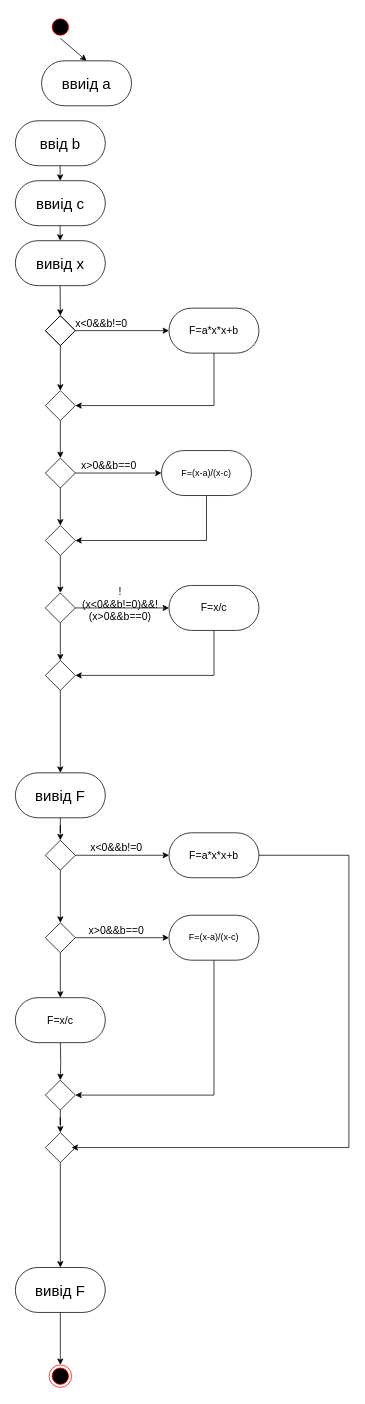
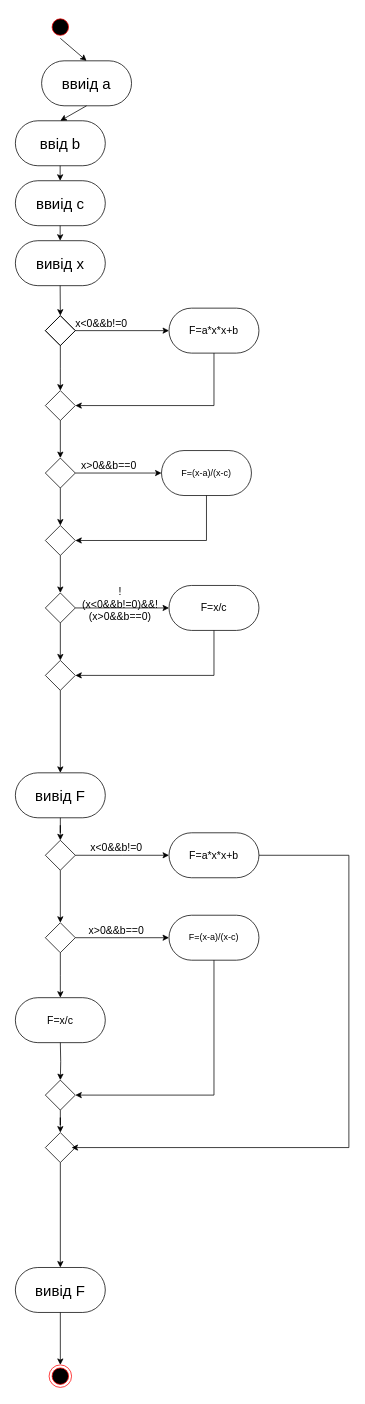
  <mxCell id="0" />
  <mxCell id="1" parent="0" />
  <mxCell id="2" value="" style="ellipse;html=1;shape=startState;fillColor=#000000;strokeColor=#ff0000;fontFamily=Helvetica;fontSize=20;" parent="1" vertex="1"><mxGeometry x="65" y="20" width="30" height="30" as="geometry" /></mxCell>
  <mxCell id="3" value="ввиід а" style="rounded=1;whiteSpace=wrap;html=1;fillColor=none;fontFamily=Helvetica;fontSize=20;arcSize=50;" parent="1" vertex="1"><mxGeometry x="55" y="80" width="120" height="60" as="geometry" /></mxCell>
  <mxCell id="4" value="" style="edgeStyle=orthogonalEdgeStyle;rounded=0;orthogonalLoop=1;jettySize=auto;html=1;fontFamily=Helvetica;fontSize=15;" parent="1" source="5" edge="1"><mxGeometry relative="1" as="geometry"><mxPoint x="80" y="520" as="targetPoint" /></mxGeometry></mxCell>
  <mxCell id="5" value="" style="rhombus;whiteSpace=wrap;html=1;fillColor=none;fontFamily=Helvetica;fontSize=15;" parent="1" vertex="1"><mxGeometry x="60" y="420" width="40" height="40" as="geometry" /></mxCell>
  <mxCell id="6" style="edgeStyle=orthogonalEdgeStyle;rounded=0;orthogonalLoop=1;jettySize=auto;html=1;entryX=0;entryY=0.5;entryDx=0;entryDy=0;fontFamily=Helvetica;fontSize=14;" parent="1" source="7" target="11" edge="1"><mxGeometry relative="1" as="geometry" /></mxCell>
  <mxCell id="7" value="" style="rhombus;whiteSpace=wrap;html=1;fillColor=none;fontFamily=Helvetica;fontSize=15;" parent="1" vertex="1"><mxGeometry x="60" y="420" width="40" height="40" as="geometry" /></mxCell>
  <mxCell id="8" value="" style="edgeStyle=orthogonalEdgeStyle;rounded=0;orthogonalLoop=1;jettySize=auto;html=1;fontFamily=Helvetica;fontSize=14;" parent="1" source="9" target="15" edge="1"><mxGeometry relative="1" as="geometry" /></mxCell>
  <mxCell id="9" value="" style="rhombus;whiteSpace=wrap;html=1;fillColor=none;fontFamily=Helvetica;fontSize=15;" parent="1" vertex="1"><mxGeometry x="60" y="520" width="40" height="40" as="geometry" /></mxCell>
  <mxCell id="10" style="edgeStyle=orthogonalEdgeStyle;rounded=0;orthogonalLoop=1;jettySize=auto;html=1;fontFamily=Helvetica;fontSize=14;entryX=1;entryY=0.5;entryDx=0;entryDy=0;" parent="1" source="11" target="9" edge="1"><mxGeometry relative="1" as="geometry"><mxPoint x="285" y="540" as="targetPoint" /><Array as="points"><mxPoint x="285" y="540" /></Array></mxGeometry></mxCell>
  <mxCell id="11" value="F=a*x*x+b" style="rounded=1;whiteSpace=wrap;html=1;fillColor=none;fontFamily=Helvetica;fontSize=14;arcSize=50;" parent="1" vertex="1"><mxGeometry x="225" y="410" width="120" height="60" as="geometry" /></mxCell>
  <mxCell id="12" value="x&amp;lt;0&amp;amp;&amp;amp;b!=0" style="text;html=1;strokeColor=none;fillColor=none;align=center;verticalAlign=middle;whiteSpace=wrap;rounded=0;fontFamily=Helvetica;fontSize=14;" parent="1" vertex="1"><mxGeometry x="115" y="420" width="40" height="20" as="geometry" /></mxCell>
  <mxCell id="13" value="" style="edgeStyle=orthogonalEdgeStyle;rounded=0;orthogonalLoop=1;jettySize=auto;html=1;fontFamily=Helvetica;fontSize=14;" parent="1" source="15" target="17" edge="1"><mxGeometry relative="1" as="geometry" /></mxCell>
  <mxCell id="14" value="" style="edgeStyle=orthogonalEdgeStyle;rounded=0;orthogonalLoop=1;jettySize=auto;html=1;fontFamily=Helvetica;fontSize=14;" parent="1" source="15" target="24" edge="1"><mxGeometry relative="1" as="geometry" /></mxCell>
  <mxCell id="15" value="" style="rhombus;whiteSpace=wrap;html=1;fillColor=none;fontFamily=Helvetica;fontSize=15;" parent="1" vertex="1"><mxGeometry x="60" y="610" width="40" height="40" as="geometry" /></mxCell>
  <mxCell id="16" value="" style="edgeStyle=orthogonalEdgeStyle;rounded=0;orthogonalLoop=1;jettySize=auto;html=1;fontFamily=Helvetica;fontSize=14;" parent="1" source="17" target="20" edge="1"><mxGeometry relative="1" as="geometry" /></mxCell>
  <mxCell id="17" value="" style="rhombus;whiteSpace=wrap;html=1;fillColor=none;fontFamily=Helvetica;fontSize=15;" parent="1" vertex="1"><mxGeometry x="60" y="700" width="40" height="40" as="geometry" /></mxCell>
  <mxCell id="18" value="" style="edgeStyle=orthogonalEdgeStyle;rounded=0;orthogonalLoop=1;jettySize=auto;html=1;fontFamily=Helvetica;fontSize=14;" parent="1" source="20" target="22" edge="1"><mxGeometry relative="1" as="geometry" /></mxCell>
  <mxCell id="19" style="edgeStyle=orthogonalEdgeStyle;rounded=0;orthogonalLoop=1;jettySize=auto;html=1;entryX=0;entryY=0.5;entryDx=0;entryDy=0;fontFamily=Helvetica;fontSize=14;" parent="1" source="20" target="26" edge="1"><mxGeometry relative="1" as="geometry" /></mxCell>
  <mxCell id="20" value="" style="rhombus;whiteSpace=wrap;html=1;fillColor=none;fontFamily=Helvetica;fontSize=15;" parent="1" vertex="1"><mxGeometry x="60" y="790" width="40" height="40" as="geometry" /></mxCell>
  <mxCell id="21" value="" style="edgeStyle=orthogonalEdgeStyle;rounded=0;orthogonalLoop=1;jettySize=auto;html=1;fontFamily=Helvetica;fontSize=12;entryX=0.5;entryY=0;entryDx=0;entryDy=0;" parent="1" source="22" target="30" edge="1"><mxGeometry relative="1" as="geometry"><mxPoint x="80" y="940" as="targetPoint" /></mxGeometry></mxCell>
  <mxCell id="22" value="" style="rhombus;whiteSpace=wrap;html=1;fillColor=none;fontFamily=Helvetica;fontSize=15;" parent="1" vertex="1"><mxGeometry x="60" y="880" width="40" height="40" as="geometry" /></mxCell>
  <mxCell id="23" style="edgeStyle=orthogonalEdgeStyle;rounded=0;orthogonalLoop=1;jettySize=auto;html=1;entryX=1;entryY=0.5;entryDx=0;entryDy=0;fontFamily=Helvetica;fontSize=14;" parent="1" source="24" target="17" edge="1"><mxGeometry relative="1" as="geometry"><Array as="points"><mxPoint x="275" y="720" /></Array></mxGeometry></mxCell>
  <mxCell id="24" value="F=(x-a)/(x-c)" style="rounded=1;whiteSpace=wrap;html=1;fillColor=none;fontFamily=Helvetica;fontSize=12;arcSize=50;" parent="1" vertex="1"><mxGeometry x="215" y="600" width="120" height="60" as="geometry" /></mxCell>
  <mxCell id="25" style="edgeStyle=orthogonalEdgeStyle;rounded=0;orthogonalLoop=1;jettySize=auto;html=1;entryX=1;entryY=0.5;entryDx=0;entryDy=0;fontFamily=Helvetica;fontSize=14;" parent="1" source="26" target="22" edge="1"><mxGeometry relative="1" as="geometry"><Array as="points"><mxPoint x="285" y="900" /></Array></mxGeometry></mxCell>
  <mxCell id="26" value="F=x/c" style="rounded=1;whiteSpace=wrap;html=1;fillColor=none;fontFamily=Helvetica;fontSize=14;arcSize=50;" parent="1" vertex="1"><mxGeometry x="225" y="780" width="120" height="60" as="geometry" /></mxCell>
  <mxCell id="27" value="x&amp;gt;0&amp;amp;&amp;amp;b==0" style="text;html=1;strokeColor=none;fillColor=none;align=center;verticalAlign=middle;whiteSpace=wrap;rounded=0;fontFamily=Helvetica;fontSize=14;" parent="1" vertex="1"><mxGeometry x="125" y="610" width="40" height="20" as="geometry" /></mxCell>
  <mxCell id="28" value="!(x&amp;lt;0&amp;amp;&amp;amp;b!=0)&amp;amp;&amp;amp;!(x&amp;gt;0&amp;amp;&amp;amp;b==0)" style="text;html=1;strokeColor=none;fillColor=none;align=center;verticalAlign=middle;whiteSpace=wrap;rounded=0;fontFamily=Helvetica;fontSize=14;" parent="1" vertex="1"><mxGeometry x="115" y="795" width="90" height="20" as="geometry" /></mxCell>
  <mxCell id="29" value="" style="edgeStyle=orthogonalEdgeStyle;rounded=0;orthogonalLoop=1;jettySize=auto;html=1;fontFamily=Helvetica;fontSize=12;" parent="1" source="30" target="33" edge="1"><mxGeometry relative="1" as="geometry" /></mxCell>
  <mxCell id="30" value="вивід F" style="rounded=1;whiteSpace=wrap;html=1;fillColor=none;fontFamily=Helvetica;fontSize=20;arcSize=50;" parent="1" vertex="1"><mxGeometry x="20" y="1030" width="120" height="60" as="geometry" /></mxCell>
  <mxCell id="31" style="edgeStyle=orthogonalEdgeStyle;rounded=0;orthogonalLoop=1;jettySize=auto;html=1;entryX=0;entryY=0.5;entryDx=0;entryDy=0;fontFamily=Helvetica;fontSize=12;" parent="1" source="33" edge="1"><mxGeometry relative="1" as="geometry"><mxPoint x="225" y="1140" as="targetPoint" /></mxGeometry></mxCell>
  <mxCell id="32" value="" style="edgeStyle=orthogonalEdgeStyle;rounded=0;orthogonalLoop=1;jettySize=auto;html=1;fontFamily=Helvetica;fontSize=12;" parent="1" source="33" target="37" edge="1"><mxGeometry relative="1" as="geometry" /></mxCell>
  <mxCell id="33" value="" style="rhombus;whiteSpace=wrap;html=1;fillColor=none;fontFamily=Helvetica;fontSize=15;" parent="1" vertex="1"><mxGeometry x="60" y="1120" width="40" height="40" as="geometry" /></mxCell>
  <mxCell id="34" style="edgeStyle=orthogonalEdgeStyle;rounded=0;orthogonalLoop=1;jettySize=auto;html=1;fontFamily=Helvetica;fontSize=12;" parent="1" edge="1"><mxGeometry relative="1" as="geometry"><mxPoint x="95" y="1530" as="targetPoint" /><Array as="points"><mxPoint x="465" y="1140" /><mxPoint x="465" y="1530" /></Array><mxPoint x="345" y="1140" as="sourcePoint" /></mxGeometry></mxCell>
  <mxCell id="35" style="edgeStyle=orthogonalEdgeStyle;rounded=0;orthogonalLoop=1;jettySize=auto;html=1;entryX=0;entryY=0.5;entryDx=0;entryDy=0;fontFamily=Helvetica;fontSize=12;" parent="1" source="37" edge="1"><mxGeometry relative="1" as="geometry"><mxPoint x="225" y="1250" as="targetPoint" /></mxGeometry></mxCell>
  <mxCell id="36" value="" style="edgeStyle=orthogonalEdgeStyle;rounded=0;orthogonalLoop=1;jettySize=auto;html=1;fontFamily=Helvetica;fontSize=12;" parent="1" source="37" edge="1"><mxGeometry relative="1" as="geometry"><mxPoint x="80" y="1330" as="targetPoint" /></mxGeometry></mxCell>
  <mxCell id="37" value="" style="rhombus;whiteSpace=wrap;html=1;fillColor=none;fontFamily=Helvetica;fontSize=15;" parent="1" vertex="1"><mxGeometry x="60" y="1230" width="40" height="40" as="geometry" /></mxCell>
  <mxCell id="38" style="edgeStyle=orthogonalEdgeStyle;rounded=0;orthogonalLoop=1;jettySize=auto;html=1;fontFamily=Helvetica;fontSize=12;entryX=1;entryY=0.5;entryDx=0;entryDy=0;" parent="1" target="41" edge="1"><mxGeometry relative="1" as="geometry"><mxPoint x="285" y="1470" as="targetPoint" /><Array as="points"><mxPoint x="285" y="1460" /></Array><mxPoint x="285" y="1280" as="sourcePoint" /></mxGeometry></mxCell>
  <mxCell id="39" value="" style="edgeStyle=orthogonalEdgeStyle;rounded=0;orthogonalLoop=1;jettySize=auto;html=1;fontFamily=Helvetica;fontSize=12;" parent="1" target="41" edge="1"><mxGeometry relative="1" as="geometry"><mxPoint x="80" y="1390" as="sourcePoint" /></mxGeometry></mxCell>
  <mxCell id="40" value="" style="edgeStyle=orthogonalEdgeStyle;rounded=0;orthogonalLoop=1;jettySize=auto;html=1;fontFamily=Helvetica;fontSize=12;" parent="1" source="41" target="42" edge="1"><mxGeometry relative="1" as="geometry" /></mxCell>
  <mxCell id="41" value="" style="rhombus;whiteSpace=wrap;html=1;fillColor=none;fontFamily=Helvetica;fontSize=15;" parent="1" vertex="1"><mxGeometry x="60" y="1440" width="40" height="40" as="geometry" /></mxCell>
  <mxCell id="42" value="" style="rhombus;whiteSpace=wrap;html=1;fillColor=none;fontFamily=Helvetica;fontSize=15;" parent="1" vertex="1"><mxGeometry x="60" y="1510" width="40" height="40" as="geometry" /></mxCell>
  <mxCell id="43" value="" style="edgeStyle=orthogonalEdgeStyle;rounded=0;orthogonalLoop=1;jettySize=auto;html=1;fontFamily=Helvetica;fontSize=12;exitX=0.5;exitY=1;exitDx=0;exitDy=0;" parent="1" source="42" target="45" edge="1"><mxGeometry relative="1" as="geometry"><mxPoint x="80" y="1650" as="sourcePoint" /></mxGeometry></mxCell>
  <mxCell id="44" value="" style="edgeStyle=orthogonalEdgeStyle;rounded=0;orthogonalLoop=1;jettySize=auto;html=1;fontFamily=Helvetica;fontSize=12;" parent="1" source="45" target="46" edge="1"><mxGeometry relative="1" as="geometry" /></mxCell>
  <mxCell id="45" value="вивід F" style="rounded=1;whiteSpace=wrap;html=1;fillColor=none;fontFamily=Helvetica;fontSize=20;arcSize=50;" parent="1" vertex="1"><mxGeometry x="20" y="1690" width="120" height="60" as="geometry" /></mxCell>
  <mxCell id="46" value="" style="ellipse;html=1;shape=endState;fillColor=#000000;strokeColor=#ff0000;fontFamily=Helvetica;fontSize=12;" parent="1" vertex="1"><mxGeometry x="65" y="1820" width="30" height="30" as="geometry" /></mxCell>
  <mxCell id="47" value="ввід b" style="rounded=1;whiteSpace=wrap;html=1;fillColor=none;fontFamily=Helvetica;fontSize=20;arcSize=50;" vertex="1" parent="1"><mxGeometry x="20" y="160" width="120" height="60" as="geometry" /></mxCell>
  <mxCell id="48" value="ввиід с" style="rounded=1;whiteSpace=wrap;html=1;fillColor=none;fontFamily=Helvetica;fontSize=20;arcSize=50;" vertex="1" parent="1"><mxGeometry x="20" y="240" width="120" height="60" as="geometry" /></mxCell>
  <mxCell id="49" value="вивід x" style="rounded=1;whiteSpace=wrap;html=1;fillColor=none;fontFamily=Helvetica;fontSize=20;arcSize=50;" vertex="1" parent="1"><mxGeometry x="20" y="320" width="120" height="60" as="geometry" /></mxCell>
  <mxCell id="50" value="" style="endArrow=classic;html=1;fontSize=15;entryX=0.5;entryY=0;entryDx=0;entryDy=0;exitX=0.5;exitY=1;exitDx=0;exitDy=0;" edge="1" parent="1" source="2" target="3"><mxGeometry width="50" height="50" relative="1" as="geometry"><mxPoint x="85" y="40" as="sourcePoint" /><mxPoint x="135" y="-10" as="targetPoint" /></mxGeometry></mxCell>
+ <mxCell id="51" value="" style="endArrow=classic;html=1;fontSize=15;entryX=0.5;entryY=0;entryDx=0;entryDy=0;exitX=0.5;exitY=1;exitDx=0;exitDy=0;" edge="1" parent="1" source="3" target="47"><mxGeometry width="50" height="50" relative="1" as="geometry"><mxPoint x="75" y="140" as="sourcePoint" /><mxPoint x="125" y="90" as="targetPoint" /></mxGeometry></mxCell>
  <mxCell id="52" value="" style="endArrow=classic;html=1;fontSize=15;entryX=0.5;entryY=0;entryDx=0;entryDy=0;exitX=0.5;exitY=1;exitDx=0;exitDy=0;" edge="1" parent="1"><mxGeometry width="50" height="50" relative="1" as="geometry"><mxPoint x="79.76" y="220" as="sourcePoint" /><mxPoint x="79.76" y="240" as="targetPoint" /></mxGeometry></mxCell>
  <mxCell id="53" value="" style="endArrow=classic;html=1;fontSize=15;entryX=0.5;entryY=0;entryDx=0;entryDy=0;exitX=0.5;exitY=1;exitDx=0;exitDy=0;" edge="1" parent="1"><mxGeometry width="50" height="50" relative="1" as="geometry"><mxPoint x="79.76" y="300" as="sourcePoint" /><mxPoint x="79.76" y="320" as="targetPoint" /></mxGeometry></mxCell>
  <mxCell id="54" value="" style="endArrow=classic;html=1;fontSize=15;entryX=0.5;entryY=0;entryDx=0;entryDy=0;exitX=0.5;exitY=1;exitDx=0;exitDy=0;" edge="1" parent="1" target="7"><mxGeometry width="50" height="50" relative="1" as="geometry"><mxPoint x="79.76" y="380" as="sourcePoint" /><mxPoint x="79.76" y="400" as="targetPoint" /></mxGeometry></mxCell>
  <mxCell id="55" value="F=a*x*x+b" style="rounded=1;whiteSpace=wrap;html=1;fillColor=none;fontFamily=Helvetica;fontSize=14;arcSize=50;" vertex="1" parent="1"><mxGeometry x="225" y="1110" width="120" height="60" as="geometry" /></mxCell>
  <mxCell id="56" value="x&amp;lt;0&amp;amp;&amp;amp;b!=0" style="text;html=1;strokeColor=none;fillColor=none;align=center;verticalAlign=middle;whiteSpace=wrap;rounded=0;fontFamily=Helvetica;fontSize=14;" vertex="1" parent="1"><mxGeometry x="135" y="1120" width="40" height="20" as="geometry" /></mxCell>
  <mxCell id="57" value="x&amp;gt;0&amp;amp;&amp;amp;b==0" style="text;html=1;strokeColor=none;fillColor=none;align=center;verticalAlign=middle;whiteSpace=wrap;rounded=0;fontFamily=Helvetica;fontSize=14;" vertex="1" parent="1"><mxGeometry x="135" y="1230" width="40" height="20" as="geometry" /></mxCell>
  <mxCell id="58" value="F=(x-a)/(x-c)" style="rounded=1;whiteSpace=wrap;html=1;fillColor=none;fontFamily=Helvetica;fontSize=12;arcSize=50;" vertex="1" parent="1"><mxGeometry x="225" y="1220" width="120" height="60" as="geometry" /></mxCell>
  <mxCell id="59" value="F=x/c" style="rounded=1;whiteSpace=wrap;html=1;fillColor=none;fontFamily=Helvetica;fontSize=14;arcSize=50;" vertex="1" parent="1"><mxGeometry x="20" y="1330" width="120" height="60" as="geometry" /></mxCell>
